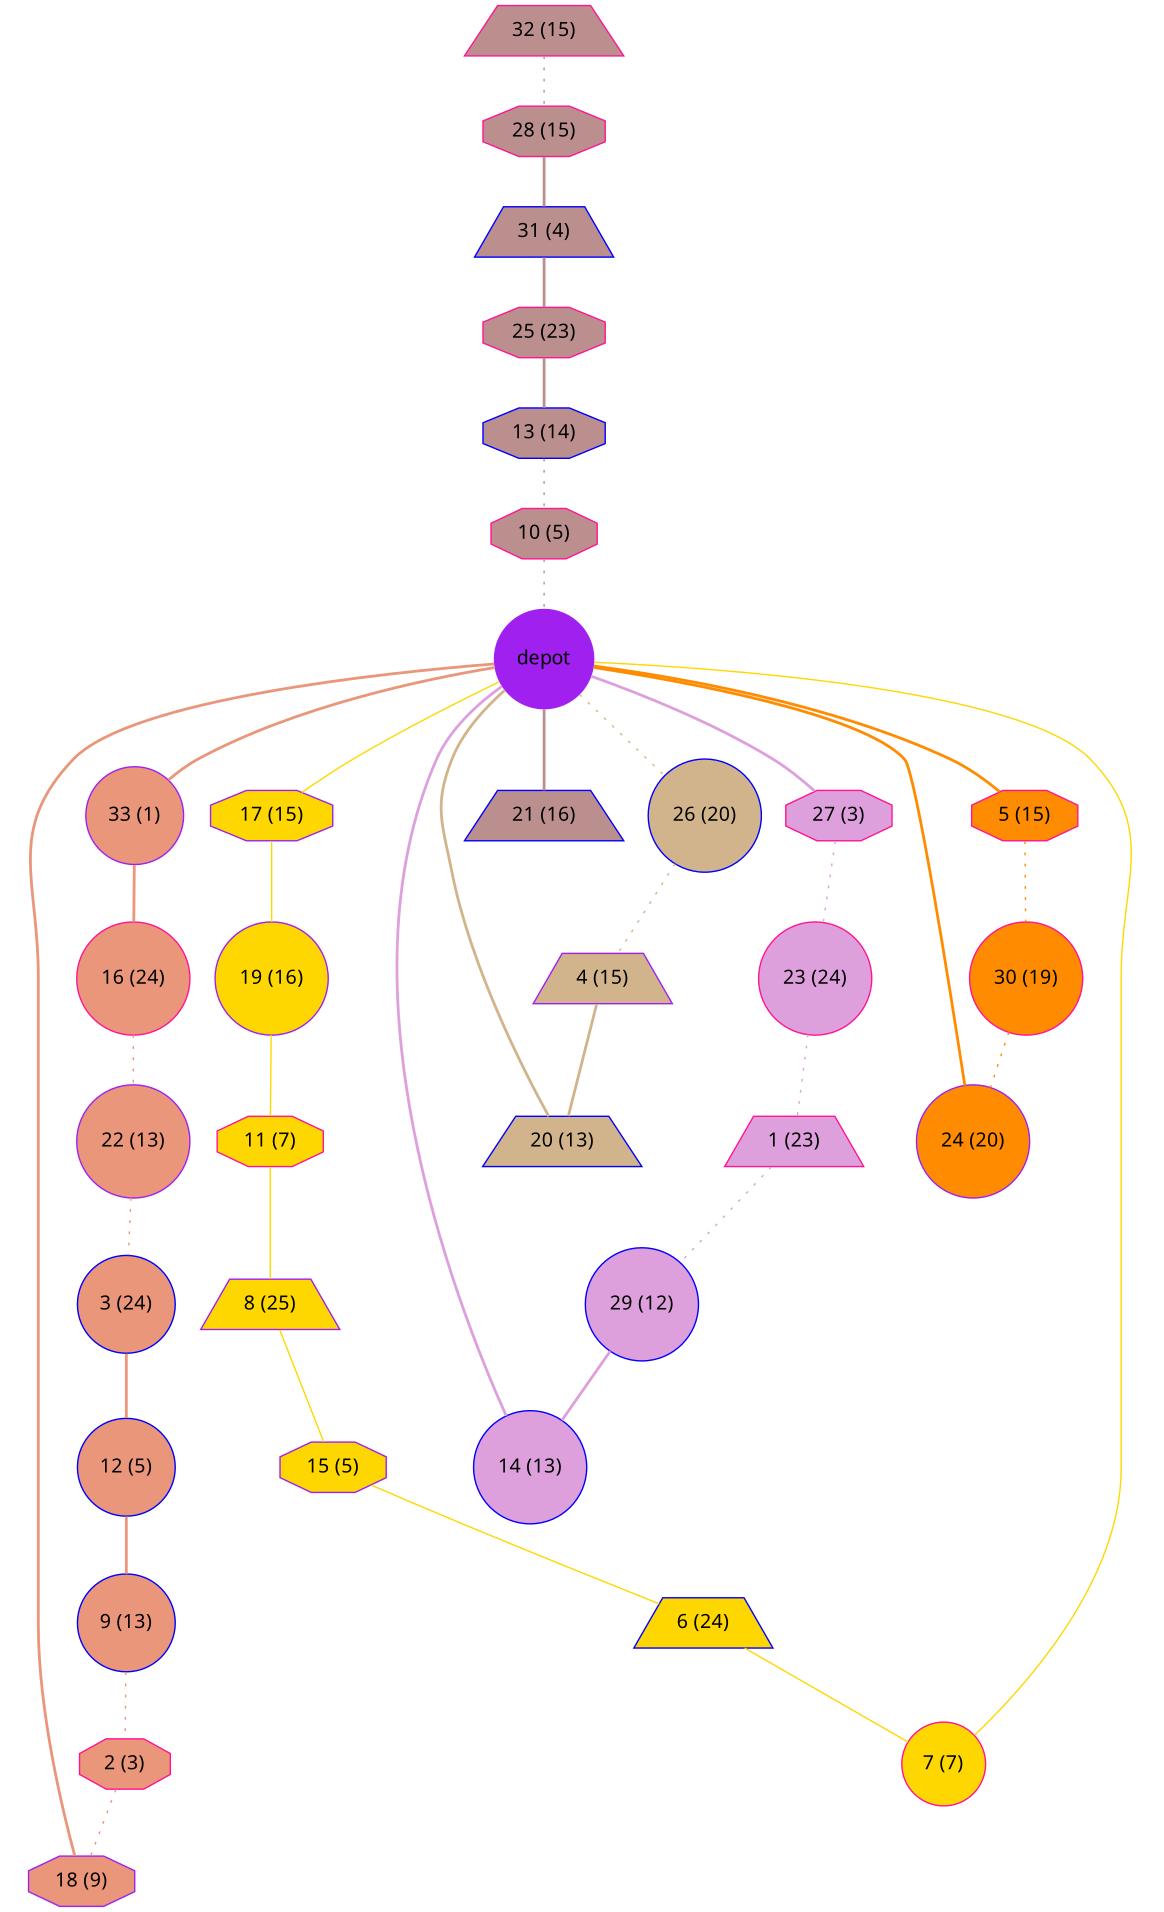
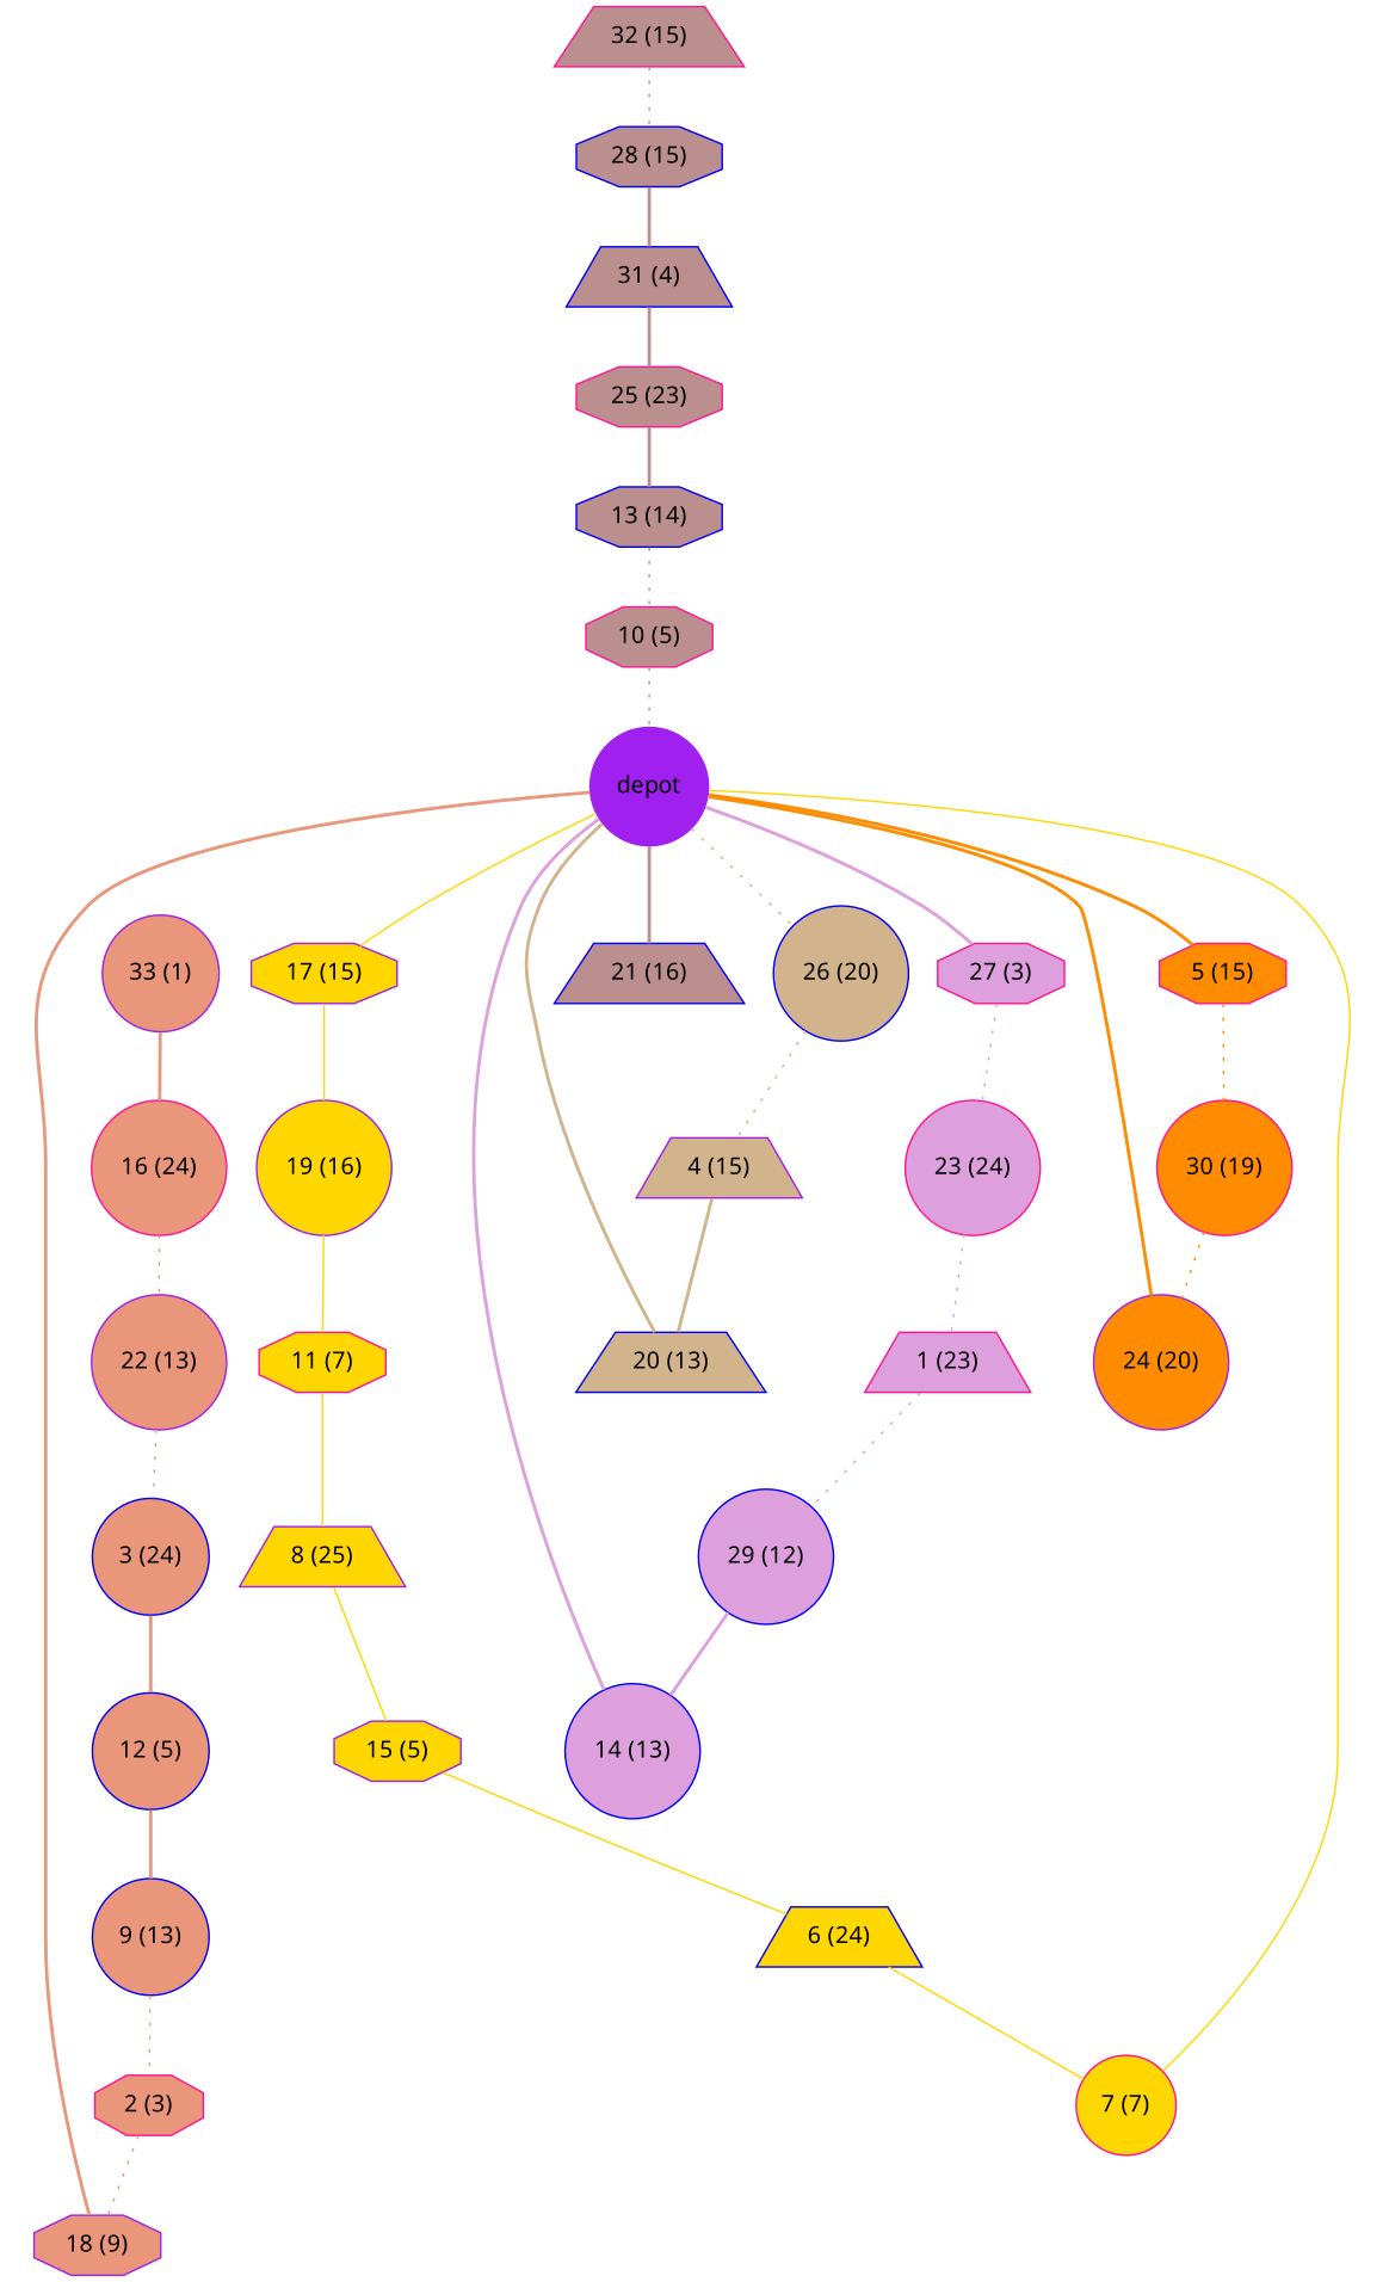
  graph {
    fontname="Noto Sans"
    node [color=deeppink fontname="Noto Sans" shape=circle style=filled fillcolor=darksalmon]
    edge [color=darksalmon fontname="Noto Sans" style=bold]
    n1 [color=purple label=depot fillcolor=""]
    n2 [color=purple label="33 (1)"]
    n3 [color=purple fillcolor=gold label="17 (15)" shape=octagon]
    n4 [fillcolor=plum label="27 (3)" shape=octagon]
    n5 [color=blue fillcolor=tan label="26 (20)"]
    n6 [fillcolor=darkorange label="5 (15)" shape=octagon]
    n7 [color=blue fillcolor=rosybrown label="21 (16)" shape=trapezium]
    n8 [label="16 (24)"]
    n9 [color=purple fillcolor=gold label="19 (16)"]
    n10 [fillcolor=plum label="23 (24)"]
    n11 [color=purple fillcolor=tan label="4 (15)" shape=trapezium]
    n12 [fillcolor=darkorange label="30 (19)"]
    n13 [color=purple label="22 (13)"]
    n14 [color=blue label="3 (24)"]
    n15 [color=blue label="12 (5)"]
    n16 [color=blue label="9 (13)"]
    n17 [label="2 (3)" shape=octagon]
    n18 [color=purple label="18 (9)" shape=octagon]
    n19 [fillcolor=gold label="11 (7)" shape=octagon]
    n20 [color=purple fillcolor=gold label="8 (25)" shape=trapezium]
    n21 [color=purple fillcolor=gold label="15 (5)" shape=octagon]
    n22 [color=blue fillcolor=gold label="6 (24)" shape=trapezium]
    n23 [fillcolor=gold label="7 (7)"]
    n24 [fillcolor=plum label="1 (23)" shape=trapezium]
    n25 [color=blue fillcolor=plum label="29 (12)"]
    n26 [color=blue fillcolor=plum label="14 (13)"]
    n27 [color=blue fillcolor=tan label="20 (13)" shape=trapezium]
    n28 [color=purple fillcolor=darkorange label="24 (20)"]
    n29 [fillcolor=rosybrown label="32 (15)" shape=trapezium]
-   n30 [fillcolor=rosybrown label="28 (15)" shape=octagon]
+   n30 [color=blue fillcolor=rosybrown label="28 (15)" shape=octagon]
    n31 [color=blue fillcolor=rosybrown label="31 (4)" shape=trapezium]
    n32 [fillcolor=rosybrown label="25 (23)" shape=octagon]
    n33 [color=blue fillcolor=rosybrown label="13 (14)" shape=octagon]
    n34 [fillcolor=rosybrown label="10 (5)" shape=octagon]
-   n1 -- n2
    n1 -- n3 [color=gold style=""]
    n1 -- n4 [color=plum]
    n1 -- n5 [color=tan style=dotted]
    n1 -- n6 [color=darkorange]
    n1 -- n7 [color=rosybrown]
    n2 -- n8
    n3 -- n9 [color=gold style=""]
    n4 -- n10 [color=plum style=dotted]
    n5 -- n11 [color=tan style=dotted]
    n6 -- n12 [color=darkorange style=dotted]
    n8 -- n13 [style=dotted]
    n9 -- n19 [color=gold style=""]
    n10 -- n24 [color=plum style=dotted]
    n11 -- n27 [color=tan]
    n12 -- n28 [color=darkorange style=dotted]
    n13 -- n14 [style=dotted]
    n14 -- n15
    n15 -- n16
    n16 -- n17 [style=dotted]
    n17 -- n18 [style=dotted]
    n18 -- n1
    n19 -- n20 [color=gold style=""]
    n20 -- n21 [color=gold style=""]
    n21 -- n22 [color=gold style=""]
    n22 -- n23 [color=gold style=""]
    n23 -- n1 [color=gold style=""]
    n24 -- n25 [color=plum style=dotted]
    n25 -- n26 [color=plum]
    n26 -- n1 [color=plum]
    n27 -- n1 [color=tan]
    n28 -- n1 [color=darkorange]
    n29 -- n30 [color=rosybrown style=dotted]
    n30 -- n31 [color=rosybrown]
    n31 -- n32 [color=rosybrown]
    n32 -- n33 [color=rosybrown]
    n33 -- n34 [color=rosybrown style=dotted]
    n34 -- n1 [color=rosybrown style=dotted]
  }
